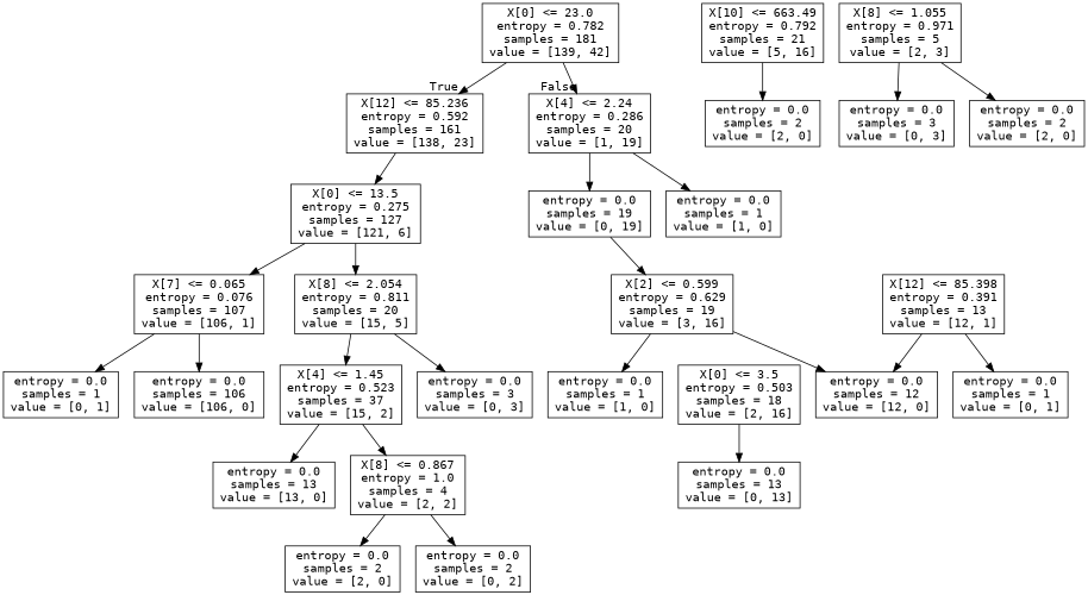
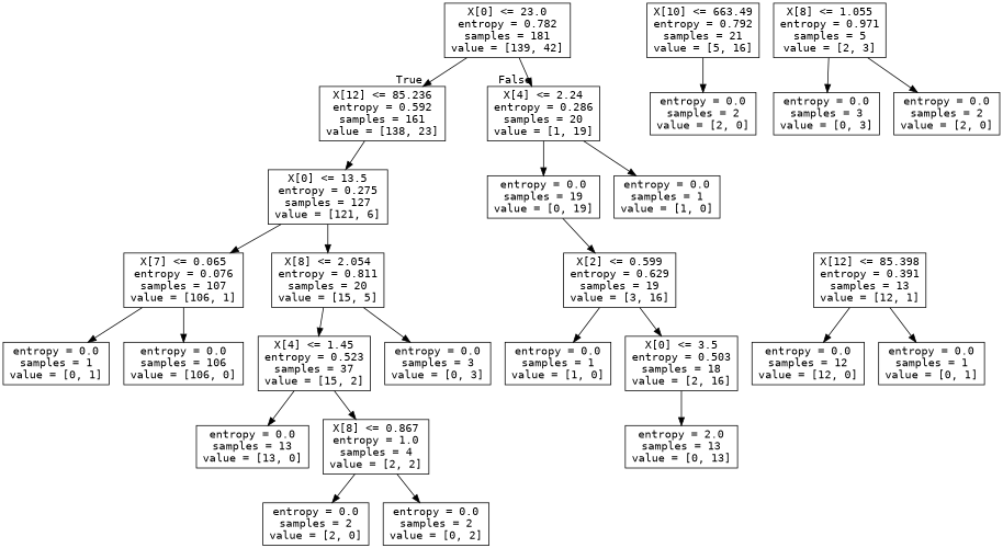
  digraph {
    fontname="DejaVu Sans Mono"
    node [fontname="DejaVu Sans Mono" shape=box]
    edge [fontname="DejaVu Sans Mono"]
    n1 [label="X[0] <= 23.0\nentropy = 0.782\nsamples = 181\nvalue = [139, 42]"]
    n2 [label="X[12] <= 85.236\nentropy = 0.592\nsamples = 161\nvalue = [138, 23]"]
    n3 [label="X[4] <= 2.24\nentropy = 0.286\nsamples = 20\nvalue = [1, 19]"]
    n4 [label="X[0] <= 13.5\nentropy = 0.275\nsamples = 127\nvalue = [121, 6]"]
    n5 [label="entropy = 0.0\nsamples = 19\nvalue = [0, 19]"]
    n6 [label="entropy = 0.0\nsamples = 1\nvalue = [1, 0]"]
    n7 [label="X[7] <= 0.065\nentropy = 0.076\nsamples = 107\nvalue = [106, 1]"]
    n8 [label="X[8] <= 2.054\nentropy = 0.811\nsamples = 20\nvalue = [15, 5]"]
    n9 [label="entropy = 0.0\nsamples = 1\nvalue = [0, 1]"]
    n10 [label="entropy = 0.0\nsamples = 106\nvalue = [106, 0]"]
    n11 [label="X[4] <= 1.45\nentropy = 0.523\nsamples = 37\nvalue = [15, 2]"]
    n12 [label="entropy = 0.0\nsamples = 3\nvalue = [0, 3]"]
    n13 [label="entropy = 0.0\nsamples = 13\nvalue = [13, 0]"]
    n14 [label="X[8] <= 0.867\nentropy = 1.0\nsamples = 4\nvalue = [2, 2]"]
    n15 [label="entropy = 0.0\nsamples = 2\nvalue = [2, 0]"]
    n16 [label="entropy = 0.0\nsamples = 2\nvalue = [0, 2]"]
    n17 [label="X[12] <= 85.398\nentropy = 0.391\nsamples = 13\nvalue = [12, 1]"]
    n18 [label="entropy = 0.0\nsamples = 1\nvalue = [0, 1]"]
    n19 [label="entropy = 0.0\nsamples = 12\nvalue = [12, 0]"]
    n20 [label="X[10] <= 663.49\nentropy = 0.792\nsamples = 21\nvalue = [5, 16]"]
    n21 [label="entropy = 0.0\nsamples = 2\nvalue = [2, 0]"]
    n22 [label="X[2] <= 0.599\nentropy = 0.629\nsamples = 19\nvalue = [3, 16]"]
    n23 [label="entropy = 0.0\nsamples = 1\nvalue = [1, 0]"]
    n24 [label="X[0] <= 3.5\nentropy = 0.503\nsamples = 18\nvalue = [2, 16]"]
-   n25 [label="entropy = 0.0\nsamples = 13\nvalue = [0, 13]"]
+   n25 [label="entropy = 2.0\nsamples = 13\nvalue = [0, 13]"]
    n26 [label="X[8] <= 1.055\nentropy = 0.971\nsamples = 5\nvalue = [2, 3]"]
    n27 [label="entropy = 0.0\nsamples = 3\nvalue = [0, 3]"]
    n28 [label="entropy = 0.0\nsamples = 2\nvalue = [2, 0]"]
    n1 -> n2 [headlabel=True labelangle=45 labeldistance=2.5]
    n1 -> n3 [headlabel=False labelangle=-45 labeldistance=2.5]
    n2 -> n4
    n3 -> n5
    n3 -> n6
    n4 -> n7
    n4 -> n8
    n5 -> n22
    n7 -> n9
    n7 -> n10
    n8 -> n11
    n8 -> n12
    n11 -> n13
    n11 -> n14
    n14 -> n15
    n14 -> n16
    n17 -> n18
    n17 -> n19
    n20 -> n21
    n22 -> n23
-   n22 -> n19
+   n22 -> n24
    n24 -> n25
    n26 -> n27
    n26 -> n28
  }
